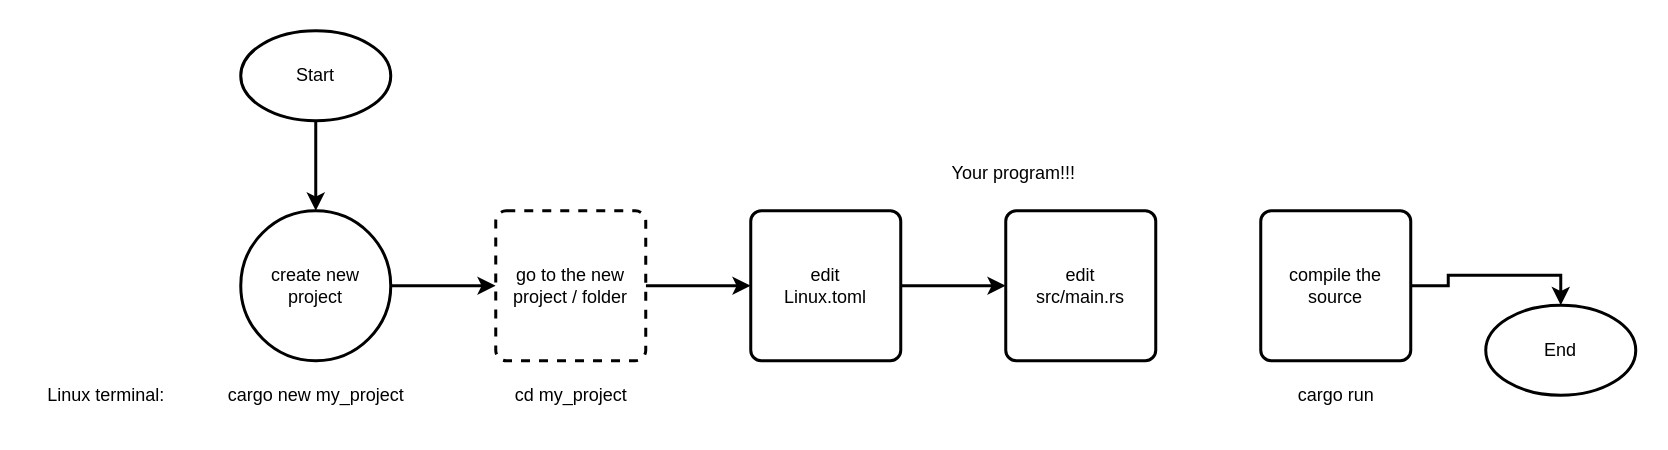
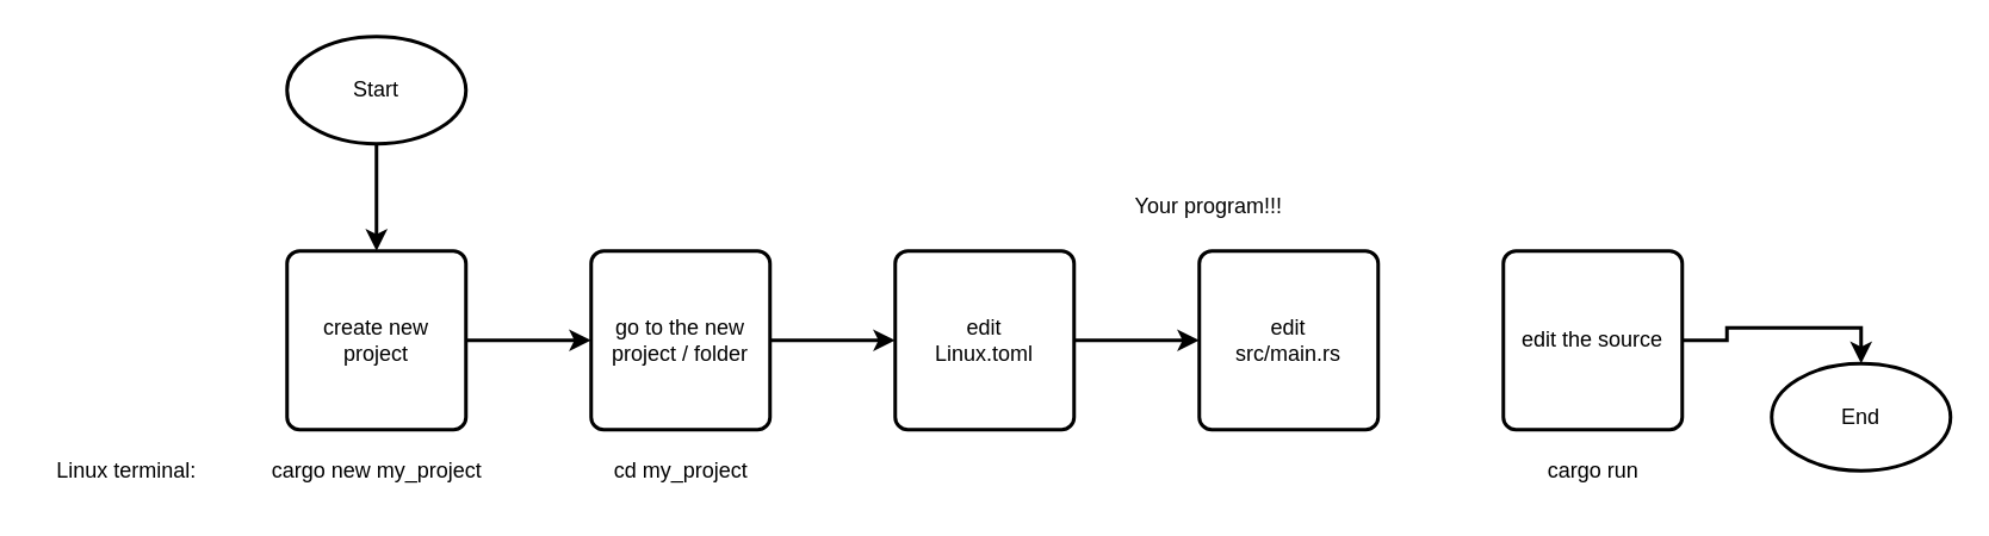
  <mxCell id="0" />
  <mxCell id="1" parent="0" />
  <mxCell id="2" style="edgeStyle=orthogonalEdgeStyle;rounded=0;orthogonalLoop=1;jettySize=auto;html=1;entryX=0;entryY=0.5;entryDx=0;entryDy=0;strokeWidth=2;" edge="1" parent="1" source="3" target="11"><mxGeometry relative="1" as="geometry" /></mxCell>
- <mxCell id="3" value="create new project" style="ellipse;whiteSpace=wrap;html=1;absoluteArcSize=1;arcSize=14;strokeWidth=2;" vertex="1" parent="1"><mxGeometry x="160" y="140" width="100" height="100" as="geometry" /></mxCell>
+ <mxCell id="3" value="create new project" style="rounded=1;whiteSpace=wrap;html=1;absoluteArcSize=1;arcSize=14;strokeWidth=2;" vertex="1" parent="1"><mxGeometry x="160" y="140" width="100" height="100" as="geometry" /></mxCell>
  <mxCell id="4" style="edgeStyle=orthogonalEdgeStyle;rounded=0;orthogonalLoop=1;jettySize=auto;html=1;entryX=0.5;entryY=0;entryDx=0;entryDy=0;strokeWidth=2;" edge="1" parent="1" source="5" target="3"><mxGeometry relative="1" as="geometry" /></mxCell>
  <mxCell id="5" value="Start" style="strokeWidth=2;html=1;shape=mxgraph.flowchart.start_1;whiteSpace=wrap;" vertex="1" parent="1"><mxGeometry x="160" y="20" width="100" height="60" as="geometry" /></mxCell>
  <mxCell id="6" value="cargo new my_project" style="text;html=1;align=center;verticalAlign=middle;resizable=0;points=[];autosize=1;strokeColor=none;fillColor=none;" vertex="1" parent="1"><mxGeometry x="140" y="248" width="140" height="30" as="geometry" /></mxCell>
  <mxCell id="7" style="edgeStyle=orthogonalEdgeStyle;rounded=0;orthogonalLoop=1;jettySize=auto;html=1;entryX=0;entryY=0.5;entryDx=0;entryDy=0;strokeWidth=2;" edge="1" parent="1" source="8" target="9"><mxGeometry relative="1" as="geometry" /></mxCell>
  <mxCell id="8" value="edit&lt;br&gt;Linux.toml" style="rounded=1;whiteSpace=wrap;html=1;absoluteArcSize=1;arcSize=14;strokeWidth=2;" vertex="1" parent="1"><mxGeometry x="500" y="140" width="100" height="100" as="geometry" /></mxCell>
  <mxCell id="9" value="edit&lt;br&gt;src/main.rs" style="rounded=1;whiteSpace=wrap;html=1;absoluteArcSize=1;arcSize=14;strokeWidth=2;" vertex="1" parent="1"><mxGeometry x="670" y="140" width="100" height="100" as="geometry" /></mxCell>
  <mxCell id="10" style="edgeStyle=orthogonalEdgeStyle;rounded=0;orthogonalLoop=1;jettySize=auto;html=1;entryX=0;entryY=0.5;entryDx=0;entryDy=0;strokeWidth=2;" edge="1" parent="1" source="11" target="8"><mxGeometry relative="1" as="geometry" /></mxCell>
- <mxCell id="11" value="go to the new project / folder" style="rounded=1;whiteSpace=wrap;html=1;absoluteArcSize=1;arcSize=14;strokeWidth=2;dashed=1;" vertex="1" parent="1"><mxGeometry x="330" y="140" width="100" height="100" as="geometry" /></mxCell>
+ <mxCell id="11" value="go to the new project / folder" style="rounded=1;whiteSpace=wrap;html=1;absoluteArcSize=1;arcSize=14;strokeWidth=2;" vertex="1" parent="1"><mxGeometry x="330" y="140" width="100" height="100" as="geometry" /></mxCell>
  <mxCell id="12" value="cd my_project" style="text;html=1;align=center;verticalAlign=middle;resizable=0;points=[];autosize=1;strokeColor=none;fillColor=none;" vertex="1" parent="1"><mxGeometry x="330" y="248" width="100" height="30" as="geometry" /></mxCell>
- <mxCell id="13" value="compile the source" style="rounded=1;whiteSpace=wrap;html=1;absoluteArcSize=1;arcSize=14;strokeWidth=2;" vertex="1" parent="1"><mxGeometry x="840" y="140" width="100" height="100" as="geometry" /></mxCell>
+ <mxCell id="13" value="edit the source" style="rounded=1;whiteSpace=wrap;html=1;absoluteArcSize=1;arcSize=14;strokeWidth=2;" vertex="1" parent="1"><mxGeometry x="840" y="140" width="100" height="100" as="geometry" /></mxCell>
  <mxCell id="14" value="End" style="strokeWidth=2;html=1;shape=mxgraph.flowchart.start_1;whiteSpace=wrap;" vertex="1" parent="1"><mxGeometry x="990" y="203" width="100" height="60" as="geometry" /></mxCell>
  <mxCell id="15" value="cargo run" style="text;html=1;align=center;verticalAlign=middle;resizable=0;points=[];autosize=1;strokeColor=none;fillColor=none;" vertex="1" parent="1"><mxGeometry x="855" y="248" width="70" height="30" as="geometry" /></mxCell>
  <mxCell id="16" style="edgeStyle=orthogonalEdgeStyle;rounded=0;orthogonalLoop=1;jettySize=auto;html=1;entryX=0.5;entryY=0;entryDx=0;entryDy=0;entryPerimeter=0;strokeWidth=2;" edge="1" parent="1" source="13" target="14"><mxGeometry relative="1" as="geometry" /></mxCell>
  <mxCell id="17" value="Linux terminal:" style="text;html=1;align=center;verticalAlign=middle;resizable=0;points=[];autosize=1;strokeColor=none;fillColor=none;" vertex="1" parent="1"><mxGeometry x="20" y="248" width="100" height="30" as="geometry" /></mxCell>
  <mxCell id="18" value="Your program!!!" style="text;html=1;align=center;verticalAlign=middle;resizable=0;points=[];autosize=1;strokeColor=none;fillColor=none;" vertex="1" parent="1"><mxGeometry x="620" y="100" width="110" height="30" as="geometry" /></mxCell>
